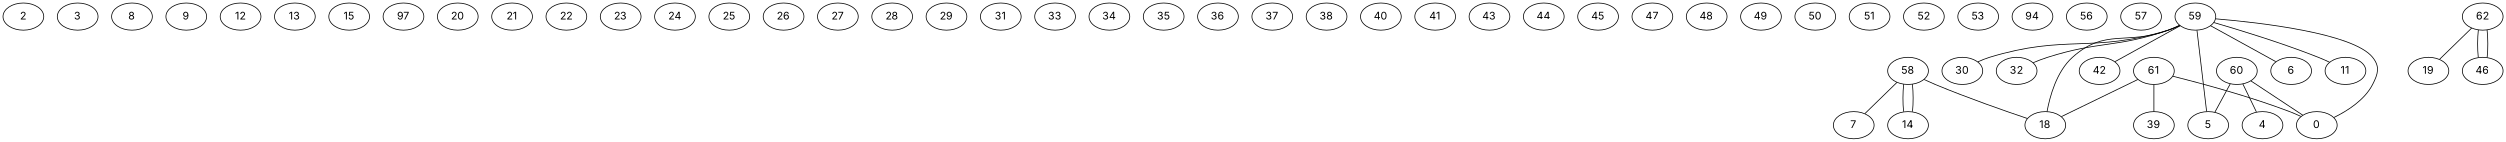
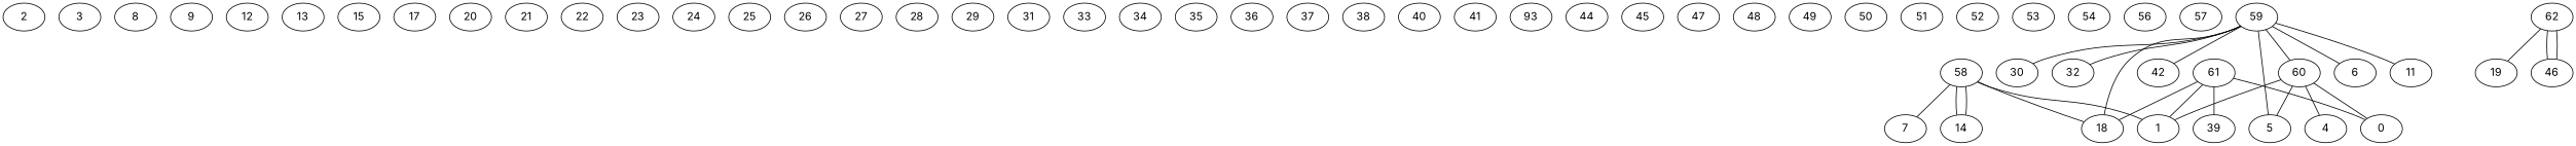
  graph {
    fontname=Inter
    node [fontname=Inter]
    edge [fontname=Inter]
    2
    3
    8
    9
    12
    13
    15
-   17 [label=97]
+   17
    20
    21
    22
    23
    24
    25
    26
    27
    28
    29
    31
    33
    34
    35
    36
    37
    38
    40
    41
-   43
+   43 [label=93]
    44
    45
    47
    48
    49
    50
    51
    52
    53
-   54 [label=94]
+   54
    56
    57
    58
+   1
    7
    14
    18
    59
    0
    5
    6
    11
    30
    32
    42
    60
    4
    61
    39
    62
    19
    46
+   58 -- 1
    58 -- 7
    58 -- 14
    58 -- 14
    58 -- 18
    59 -- 18
-   59 -- 0
+   59 -- 60
    59 -- 5
    59 -- 6
    59 -- 11
    59 -- 30
    59 -- 32
    59 -- 42
+   60 -- 1
    60 -- 0
    60 -- 5
    60 -- 4
+   61 -- 1
    61 -- 18
    61 -- 0
    61 -- 39
    62 -- 19
    62 -- 46
    62 -- 46
  }
